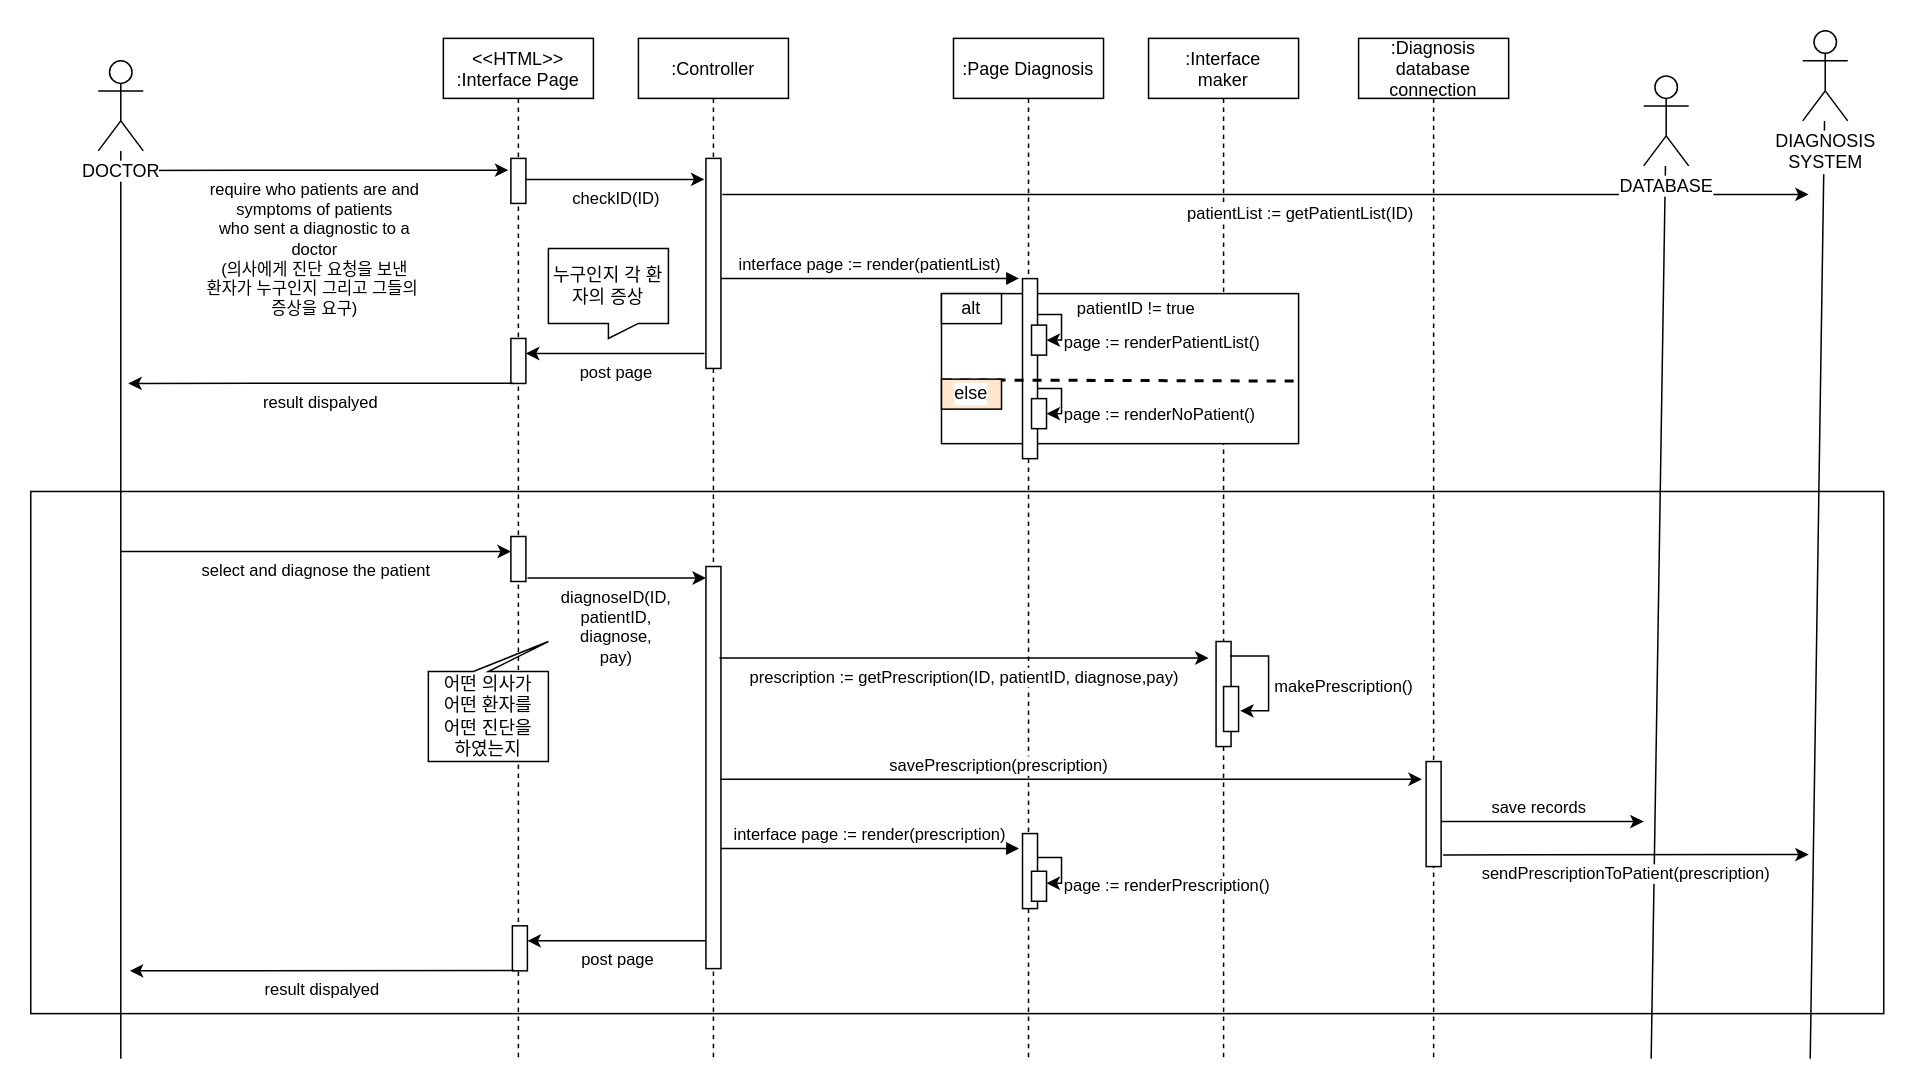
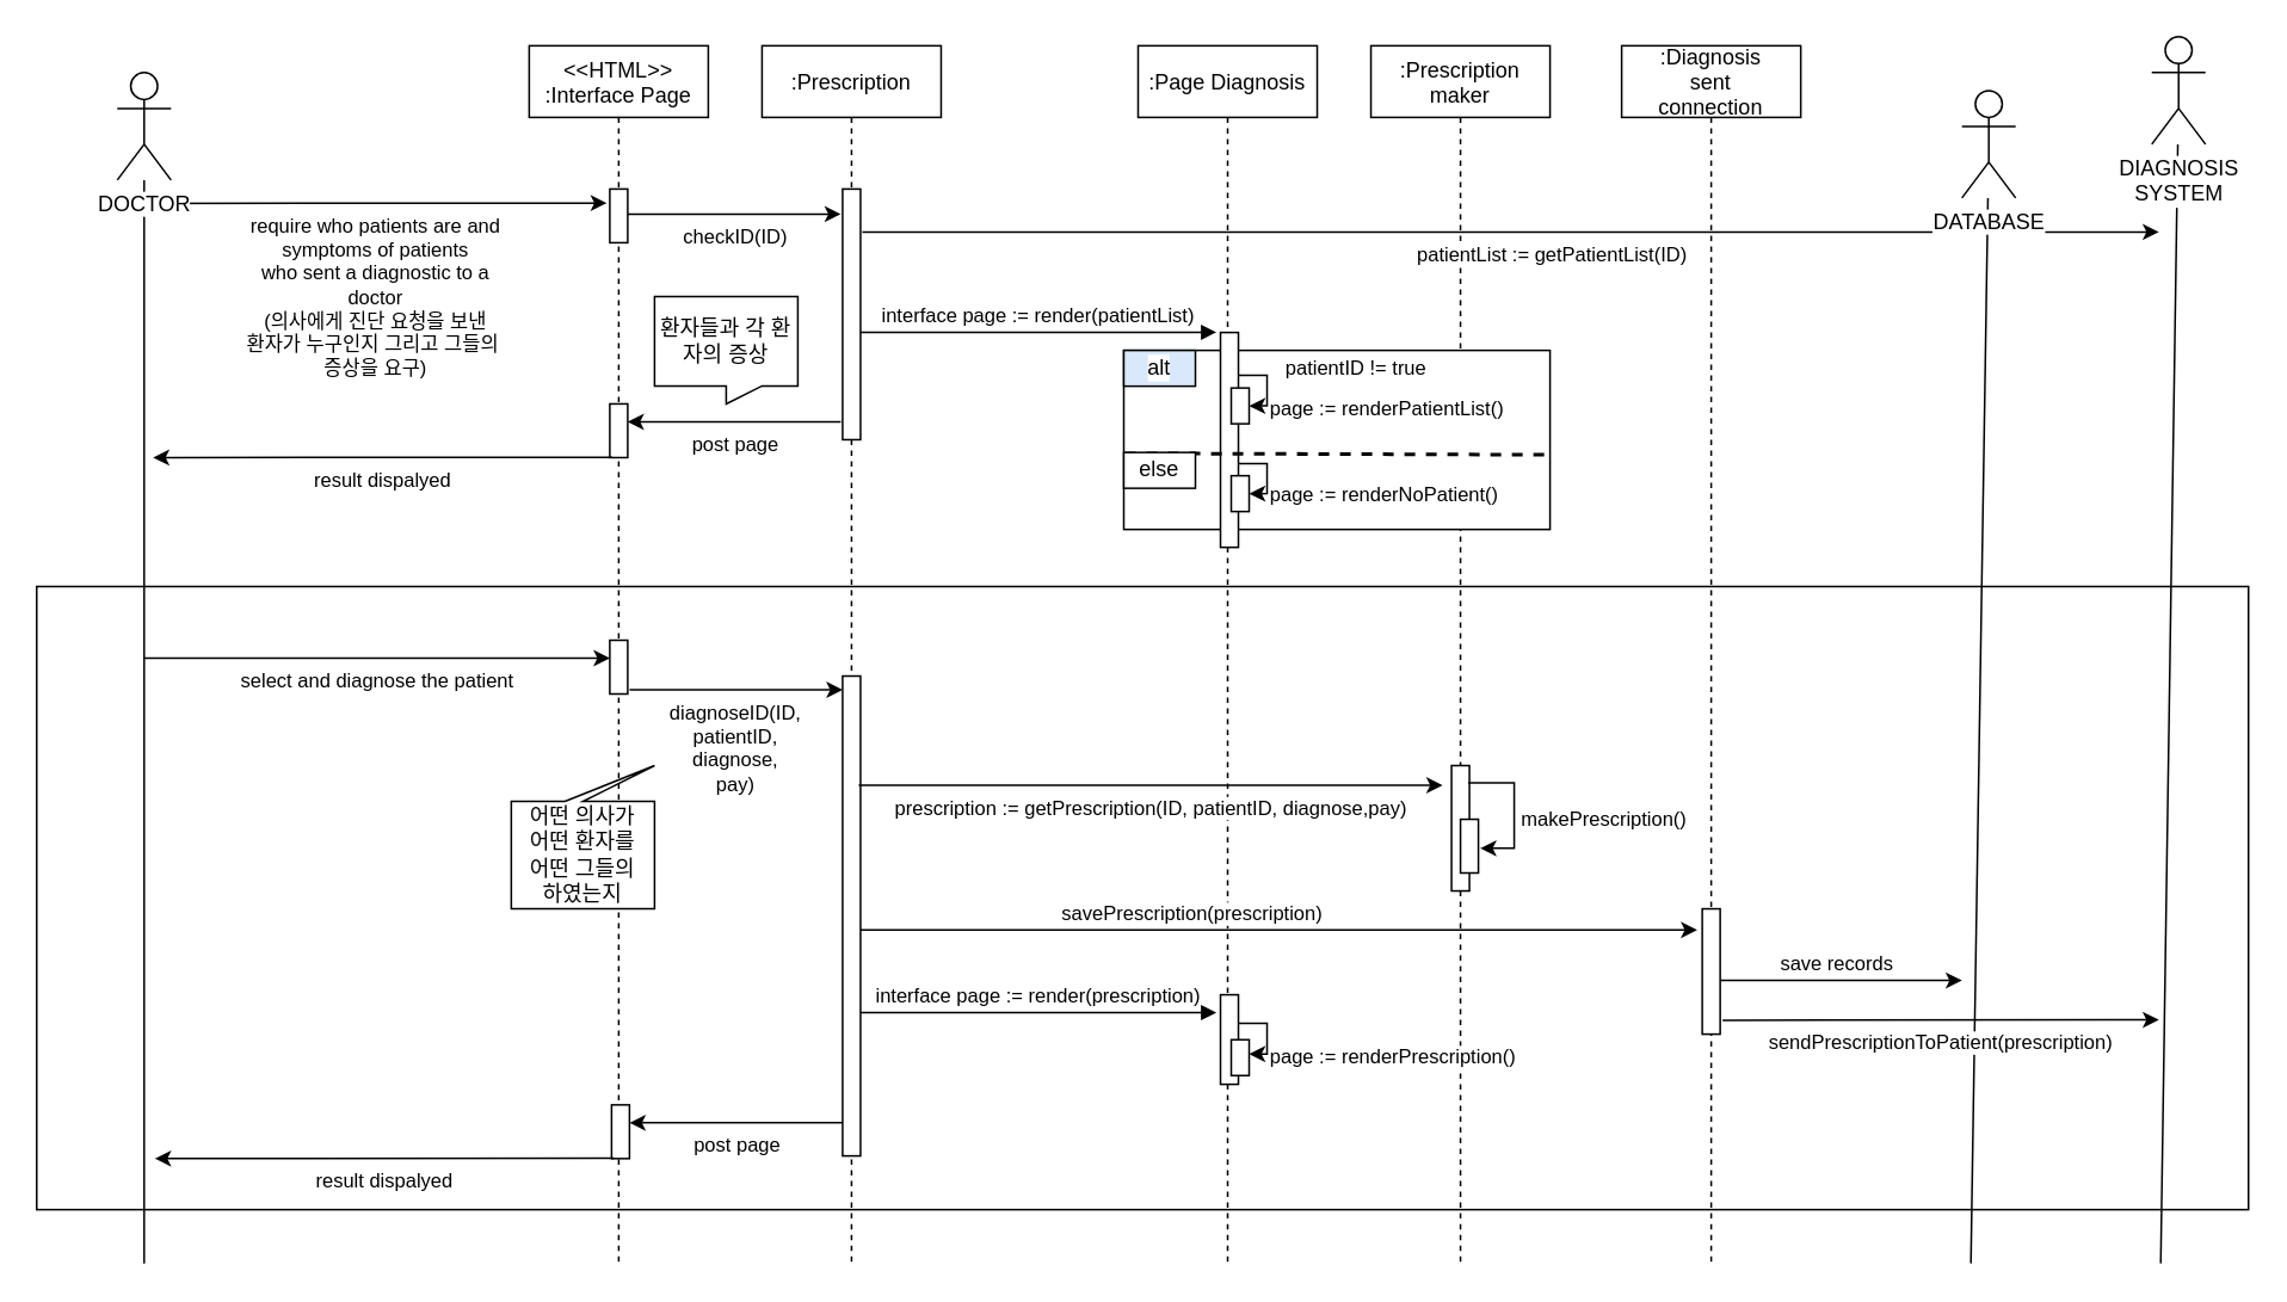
  <mxCell id="0" />
  <mxCell id="1" parent="0" />
  <mxCell id="2" value="" style="rounded=0;whiteSpace=wrap;html=1;" vertex="1" parent="1"><mxGeometry x="20" y="327" width="1235" height="348" as="geometry" /></mxCell>
  <mxCell id="3" value="save records" style="endArrow=classic;html=1;verticalAlign=bottom;" edge="1" parent="1"><mxGeometry width="50" height="50" relative="1" as="geometry"><mxPoint x="954.5" y="547" as="sourcePoint" /><mxPoint x="1095" y="547" as="targetPoint" /></mxGeometry></mxCell>
  <mxCell id="4" value="&lt;&lt;HTML&gt;&gt;&#10;:Interface Page" style="shape=umlLifeline;perimeter=lifelinePerimeter;container=1;collapsible=0;recursiveResize=0;rounded=0;shadow=0;strokeWidth=1;" vertex="1" parent="1"><mxGeometry x="295" y="25" width="100" height="680" as="geometry" /></mxCell>
  <mxCell id="5" value="" style="points=[];perimeter=orthogonalPerimeter;rounded=0;shadow=0;strokeWidth=1;verticalAlign=top;" vertex="1" parent="4"><mxGeometry x="45" y="80" width="10" height="30" as="geometry" /></mxCell>
  <mxCell id="6" value="" style="points=[];perimeter=orthogonalPerimeter;rounded=0;shadow=0;strokeWidth=1;verticalAlign=top;" vertex="1" parent="4"><mxGeometry x="45" y="200" width="10" height="30" as="geometry" /></mxCell>
- <mxCell id="7" value=":Controller" style="shape=umlLifeline;perimeter=lifelinePerimeter;container=1;collapsible=0;recursiveResize=0;rounded=0;shadow=0;strokeWidth=1;" vertex="1" parent="1"><mxGeometry x="425" y="25" width="100" height="680" as="geometry" /></mxCell>
+ <mxCell id="7" value=":Prescription" style="shape=umlLifeline;perimeter=lifelinePerimeter;container=1;collapsible=0;recursiveResize=0;rounded=0;shadow=0;strokeWidth=1;" vertex="1" parent="1"><mxGeometry x="425" y="25" width="100" height="680" as="geometry" /></mxCell>
  <mxCell id="8" value="" style="points=[];perimeter=orthogonalPerimeter;rounded=0;shadow=0;strokeWidth=1;labelBackgroundColor=#ffffff;labelBorderColor=none;" vertex="1" parent="7"><mxGeometry x="45" y="80" width="10" height="140" as="geometry" /></mxCell>
  <mxCell id="9" value=":Page Diagnosis" style="shape=umlLifeline;perimeter=lifelinePerimeter;container=1;collapsible=0;recursiveResize=0;rounded=0;shadow=0;strokeWidth=1;" vertex="1" parent="1"><mxGeometry x="635" y="25" width="100" height="680" as="geometry" /></mxCell>
  <mxCell id="10" value="" style="points=[];perimeter=orthogonalPerimeter;rounded=0;shadow=0;strokeWidth=1;" vertex="1" parent="9"><mxGeometry x="46" y="530" width="10" height="50" as="geometry" /></mxCell>
- <mxCell id="11" value=":Interface&#10;maker" style="shape=umlLifeline;perimeter=lifelinePerimeter;container=1;collapsible=0;recursiveResize=0;rounded=0;shadow=0;strokeWidth=1;" vertex="1" parent="1"><mxGeometry x="765" y="25" width="100" height="680" as="geometry" /></mxCell>
+ <mxCell id="11" value=":Prescription&#10;maker" style="shape=umlLifeline;perimeter=lifelinePerimeter;container=1;collapsible=0;recursiveResize=0;rounded=0;shadow=0;strokeWidth=1;" vertex="1" parent="1"><mxGeometry x="765" y="25" width="100" height="680" as="geometry" /></mxCell>
  <mxCell id="12" value="require who patients are and &lt;br&gt;symptoms of patients&lt;br&gt;who sent a diagnostic to a&lt;br&gt;doctor&lt;br&gt;(의사에게 진단 요청을 보낸&lt;br&gt;환자가 누구인지 그리고 그들의&amp;nbsp;&lt;br&gt;증상을 요구)&lt;br&gt;" style="endArrow=classic;html=1;verticalAlign=top;entryX=-0.167;entryY=0.261;entryDx=0;entryDy=0;entryPerimeter=0;" edge="1" parent="1" target="5"><mxGeometry width="50" height="50" relative="1" as="geometry"><mxPoint x="80" y="113" as="sourcePoint" /><mxPoint x="285" y="135" as="targetPoint" /></mxGeometry></mxCell>
  <mxCell id="13" value="checkID(ID)" style="endArrow=classic;html=1;verticalAlign=top;" edge="1" parent="1"><mxGeometry width="50" height="50" relative="1" as="geometry"><mxPoint x="350" y="119" as="sourcePoint" /><mxPoint x="469" y="119" as="targetPoint" /><Array as="points"><mxPoint x="355" y="119" /></Array></mxGeometry></mxCell>
  <mxCell id="14" value="patientList := getPatientList(ID)" style="endArrow=classic;html=1;verticalAlign=top;" edge="1" parent="1"><mxGeometry x="0.063" width="50" height="50" relative="1" as="geometry"><mxPoint x="481" y="129" as="sourcePoint" /><mxPoint x="1205" y="129" as="targetPoint" /><mxPoint as="offset" /></mxGeometry></mxCell>
  <mxCell id="15" value="" style="endArrow=none;html=1;" edge="1" parent="1" target="16"><mxGeometry width="50" height="50" relative="1" as="geometry"><mxPoint x="1100" y="705" as="sourcePoint" /><mxPoint x="1095" y="135" as="targetPoint" /></mxGeometry></mxCell>
  <mxCell id="16" value="DATABASE" style="shape=umlActor;verticalLabelPosition=bottom;verticalAlign=top;outlineConnect=0;labelBackgroundColor=#FFFFFF;html=1;" vertex="1" parent="1"><mxGeometry x="1095" y="50" width="30" height="60" as="geometry" /></mxCell>
  <mxCell id="17" value="post page" style="endArrow=none;html=1;verticalAlign=top;startArrow=classic;startFill=1;endFill=0;" edge="1" parent="1"><mxGeometry width="50" height="50" relative="1" as="geometry"><mxPoint x="350" y="235" as="sourcePoint" /><mxPoint x="469" y="235" as="targetPoint" /><Array as="points"><mxPoint x="355" y="235" /></Array></mxGeometry></mxCell>
  <mxCell id="18" value="" style="endArrow=none;html=1;labelBackgroundColor=none;fontSize=9;strokeWidth=1;" edge="1" parent="1" target="19"><mxGeometry width="50" height="50" relative="1" as="geometry"><mxPoint x="80" y="705" as="sourcePoint" /><mxPoint x="95" y="175" as="targetPoint" /></mxGeometry></mxCell>
  <mxCell id="19" value="DOCTOR" style="shape=umlActor;verticalLabelPosition=bottom;verticalAlign=top;html=1;outlineConnect=0;labelBackgroundColor=#ffffff;" vertex="1" parent="1"><mxGeometry x="65" y="40" width="30" height="60" as="geometry" /></mxCell>
  <mxCell id="20" value="result dispalyed" style="endArrow=none;html=1;verticalAlign=top;startArrow=classic;startFill=1;endFill=0;entryX=0.131;entryY=0.994;entryDx=0;entryDy=0;entryPerimeter=0;" edge="1" parent="1" target="6"><mxGeometry width="50" height="50" relative="1" as="geometry"><mxPoint x="85" y="255" as="sourcePoint" /><mxPoint x="479" y="320" as="targetPoint" /><Array as="points" /></mxGeometry></mxCell>
  <mxCell id="21" value="" style="endArrow=none;html=1;" edge="1" parent="1" target="22"><mxGeometry width="50" height="50" relative="1" as="geometry"><mxPoint x="1206" y="705" as="sourcePoint" /><mxPoint x="1201" y="135" as="targetPoint" /></mxGeometry></mxCell>
  <mxCell id="22" value="DIAGNOSIS&lt;br&gt;SYSTEM" style="shape=umlActor;verticalLabelPosition=bottom;verticalAlign=top;outlineConnect=0;labelBackgroundColor=#FFFFFF;html=1;" vertex="1" parent="1"><mxGeometry x="1201" y="20" width="30" height="60" as="geometry" /></mxCell>
- <mxCell id="23" value=":Diagnosis&#10;database&#10;connection" style="shape=umlLifeline;perimeter=lifelinePerimeter;container=1;collapsible=0;recursiveResize=0;rounded=0;shadow=0;strokeWidth=1;" vertex="1" parent="1"><mxGeometry x="905" y="25" width="100" height="680" as="geometry" /></mxCell>
+ <mxCell id="23" value=":Diagnosis&#10;sent&#10;connection" style="shape=umlLifeline;perimeter=lifelinePerimeter;container=1;collapsible=0;recursiveResize=0;rounded=0;shadow=0;strokeWidth=1;" vertex="1" parent="1"><mxGeometry x="905" y="25" width="100" height="680" as="geometry" /></mxCell>
  <mxCell id="24" value="select and diagnose the patient" style="endArrow=classic;html=1;verticalAlign=top;entryX=-0.167;entryY=0.261;entryDx=0;entryDy=0;entryPerimeter=0;" edge="1" parent="1"><mxGeometry width="50" height="50" relative="1" as="geometry"><mxPoint x="80" y="367" as="sourcePoint" /><mxPoint x="340" y="367" as="targetPoint" /></mxGeometry></mxCell>
  <mxCell id="25" value="" style="points=[];perimeter=orthogonalPerimeter;rounded=0;shadow=0;strokeWidth=1;verticalAlign=top;" vertex="1" parent="1"><mxGeometry x="340" y="357" width="10" height="30" as="geometry" /></mxCell>
- <mxCell id="26" value="누구인지 각 환자의 증상" style="shape=callout;whiteSpace=wrap;html=1;perimeter=calloutPerimeter;base=20;size=10;position=0.5;" vertex="1" parent="1"><mxGeometry x="365" y="165" width="80" height="60" as="geometry" /></mxCell>
+ <mxCell id="26" value="환자들과 각 환자의 증상" style="shape=callout;whiteSpace=wrap;html=1;perimeter=calloutPerimeter;base=20;size=10;position=0.5;" vertex="1" parent="1"><mxGeometry x="365" y="165" width="80" height="60" as="geometry" /></mxCell>
  <mxCell id="27" value="" style="points=[];perimeter=orthogonalPerimeter;rounded=0;shadow=0;strokeWidth=1;labelBackgroundColor=#ffffff;labelBorderColor=none;" vertex="1" parent="1"><mxGeometry x="470" y="377" width="10" height="268" as="geometry" /></mxCell>
  <mxCell id="28" value="diagnoseID(ID, &lt;br&gt;patientID, &lt;br&gt;diagnose,&lt;br&gt;pay)" style="endArrow=classic;html=1;exitX=1.104;exitY=0.923;exitDx=0;exitDy=0;exitPerimeter=0;verticalAlign=top;" edge="1" parent="1" source="25" target="27"><mxGeometry width="50" height="50" relative="1" as="geometry"><mxPoint x="555" y="377" as="sourcePoint" /><mxPoint x="465" y="385" as="targetPoint" /></mxGeometry></mxCell>
  <mxCell id="29" value="" style="shape=callout;whiteSpace=wrap;html=1;perimeter=calloutPerimeter;base=10;size=20;position=0.5;position2=0;rotation=-180;direction=east;" vertex="1" parent="1"><mxGeometry x="285" y="427" width="80" height="80" as="geometry" /></mxCell>
- <mxCell id="30" value="&lt;span style=&quot;background-color: rgb(255 , 255 , 255)&quot;&gt;어떤 의사가 어떤 환자를 어떤 진단을 하였는지&lt;/span&gt;" style="text;html=1;strokeColor=none;fillColor=none;align=center;verticalAlign=middle;whiteSpace=wrap;rounded=0;" vertex="1" parent="1"><mxGeometry x="290" y="457" width="70" height="40" as="geometry" /></mxCell>
+ <mxCell id="30" value="&lt;span style=&quot;background-color: rgb(255 , 255 , 255)&quot;&gt;어떤 의사가 어떤 환자를 어떤 그들의 하였는지&lt;/span&gt;" style="text;html=1;strokeColor=none;fillColor=none;align=center;verticalAlign=middle;whiteSpace=wrap;rounded=0;" vertex="1" parent="1"><mxGeometry x="290" y="457" width="70" height="40" as="geometry" /></mxCell>
  <mxCell id="31" value="prescription := getPrescription(ID, patientID, diagnose,pay)" style="endArrow=classic;html=1;verticalAlign=top;" edge="1" parent="1"><mxGeometry width="50" height="50" relative="1" as="geometry"><mxPoint x="479" y="438" as="sourcePoint" /><mxPoint x="805" y="438" as="targetPoint" /><Array as="points"><mxPoint x="605" y="438" /></Array></mxGeometry></mxCell>
  <mxCell id="32" value="" style="points=[];perimeter=orthogonalPerimeter;rounded=0;shadow=0;strokeWidth=1;labelBackgroundColor=#ffffff;labelBorderColor=none;" vertex="1" parent="1"><mxGeometry x="810" y="427" width="10" height="70" as="geometry" /></mxCell>
  <mxCell id="33" value="" style="points=[];perimeter=orthogonalPerimeter;rounded=0;shadow=0;strokeWidth=1;labelBackgroundColor=#ffffff;labelBorderColor=none;" vertex="1" parent="1"><mxGeometry x="950" y="507" width="10" height="70" as="geometry" /></mxCell>
  <mxCell id="34" value="" style="points=[];perimeter=orthogonalPerimeter;rounded=0;shadow=0;strokeWidth=1;" vertex="1" parent="1"><mxGeometry x="815" y="457" width="10" height="29.97" as="geometry" /></mxCell>
  <mxCell id="35" value="makePrescription()" style="endArrow=classic;html=1;entryX=1.103;entryY=0.541;entryDx=0;entryDy=0;entryPerimeter=0;exitX=0.931;exitY=0.137;exitDx=0;exitDy=0;exitPerimeter=0;edgeStyle=orthogonalEdgeStyle;rounded=0;" edge="1" parent="1" source="32" target="34"><mxGeometry x="0.134" y="50" width="50" height="50" relative="1" as="geometry"><mxPoint x="826" y="441" as="sourcePoint" /><mxPoint x="805" y="337" as="targetPoint" /><Array as="points"><mxPoint x="845" y="437" /><mxPoint x="845" y="473" /></Array><mxPoint as="offset" /></mxGeometry></mxCell>
  <mxCell id="36" value="savePrescription(prescription)" style="endArrow=classic;html=1;exitX=1.196;exitY=0.788;exitDx=0;exitDy=0;exitPerimeter=0;entryX=-0.084;entryY=0.471;entryDx=0;entryDy=0;entryPerimeter=0;verticalAlign=top;" edge="1" parent="1"><mxGeometry x="-0.208" y="22" width="50" height="50" relative="1" as="geometry"><mxPoint x="479.96" y="518.84" as="sourcePoint" /><mxPoint x="947.16" y="518.81" as="targetPoint" /><mxPoint as="offset" /></mxGeometry></mxCell>
  <mxCell id="37" value="sendPrescriptionToPatient(prescription)" style="endArrow=classic;html=1;exitX=1.134;exitY=0.889;exitDx=0;exitDy=0;exitPerimeter=0;verticalAlign=top;" edge="1" parent="1" source="33"><mxGeometry width="50" height="50" relative="1" as="geometry"><mxPoint x="985" y="557" as="sourcePoint" /><mxPoint x="1205" y="569" as="targetPoint" /></mxGeometry></mxCell>
  <mxCell id="38" value="" style="rounded=0;whiteSpace=wrap;html=1;labelBackgroundColor=#FFFFFF;" vertex="1" parent="1"><mxGeometry x="627" y="195.12" width="238" height="100" as="geometry" /></mxCell>
  <mxCell id="39" value="" style="points=[];perimeter=orthogonalPerimeter;rounded=0;shadow=0;strokeWidth=1;" vertex="1" parent="1"><mxGeometry x="681" y="185.12" width="10" height="120" as="geometry" /></mxCell>
  <mxCell id="40" value="" style="rounded=0;whiteSpace=wrap;html=1;labelBackgroundColor=#FFFFFF;" vertex="1" parent="1"><mxGeometry x="687" y="216.12" width="10" height="20" as="geometry" /></mxCell>
  <mxCell id="41" value="page := renderPatientList()" style="endArrow=classic;html=1;exitX=1.007;exitY=0.199;exitDx=0;exitDy=0;startArrow=none;startFill=0;exitPerimeter=0;elbow=vertical;rounded=0;edgeStyle=orthogonalEdgeStyle;labelPosition=right;verticalLabelPosition=middle;align=left;verticalAlign=top;" edge="1" parent="1" source="39"><mxGeometry relative="1" as="geometry"><mxPoint x="148" y="175.12" as="sourcePoint" /><mxPoint x="697" y="226.12" as="targetPoint" /><Array as="points"><mxPoint x="707" y="209.12" /><mxPoint x="707" y="226.12" /><mxPoint x="697" y="226.12" /></Array></mxGeometry></mxCell>
  <mxCell id="42" value="interface page := render(patientList)" style="html=1;verticalAlign=bottom;endArrow=block;entryX=-0.231;entryY=-0.001;entryDx=0;entryDy=0;entryPerimeter=0;" edge="1" parent="1" target="39" source="8"><mxGeometry width="80" relative="1" as="geometry"><mxPoint x="502" y="185.12" as="sourcePoint" /><mxPoint x="637" y="165.12" as="targetPoint" /></mxGeometry></mxCell>
- <mxCell id="43" value="alt" style="rounded=0;whiteSpace=wrap;html=1;labelBackgroundColor=#FFFFFF;" vertex="1" parent="1"><mxGeometry x="627" y="195.12" width="40" height="20" as="geometry" /></mxCell>
+ <mxCell id="43" value="alt" style="rounded=0;whiteSpace=wrap;html=1;labelBackgroundColor=#FFFFFF;fillColor=#dae8fc;" vertex="1" parent="1"><mxGeometry x="627" y="195.12" width="40" height="20" as="geometry" /></mxCell>
  <mxCell id="44" value="&lt;span style=&quot;font-size: 11px ; background-color: rgb(255 , 255 , 255)&quot;&gt;patientID !&lt;/span&gt;&lt;span style=&quot;font-size: 11px ; background-color: rgb(255 , 255 , 255)&quot;&gt;= true&lt;/span&gt;" style="text;html=1;strokeColor=none;fillColor=none;align=center;verticalAlign=middle;whiteSpace=wrap;rounded=0;labelBackgroundColor=none;" vertex="1" parent="1"><mxGeometry x="707" y="195.12" width="100" height="20" as="geometry" /></mxCell>
  <mxCell id="45" value="" style="rounded=0;whiteSpace=wrap;html=1;labelBackgroundColor=#FFFFFF;" vertex="1" parent="1"><mxGeometry x="687" y="265.12" width="10" height="20" as="geometry" /></mxCell>
  <mxCell id="46" value="" style="endArrow=none;dashed=1;html=1;labelBackgroundColor=none;fontSize=9;entryX=0.994;entryY=0.583;entryDx=0;entryDy=0;entryPerimeter=0;exitX=0.003;exitY=0.575;exitDx=0;exitDy=0;exitPerimeter=0;strokeWidth=2;" edge="1" parent="1" source="38" target="38"><mxGeometry width="50" height="50" relative="1" as="geometry"><mxPoint x="647" y="205.12" as="sourcePoint" /><mxPoint x="697" y="155.12" as="targetPoint" /></mxGeometry></mxCell>
- <mxCell id="47" value="else" style="rounded=0;whiteSpace=wrap;html=1;labelBackgroundColor=#FFFFFF;fillColor=#ffe6cc;" vertex="1" parent="1"><mxGeometry x="627" y="252.12" width="40" height="20" as="geometry" /></mxCell>
+ <mxCell id="47" value="else" style="rounded=0;whiteSpace=wrap;html=1;labelBackgroundColor=#FFFFFF;" vertex="1" parent="1"><mxGeometry x="627" y="252.12" width="40" height="20" as="geometry" /></mxCell>
  <mxCell id="48" value="page := renderNoPatient()" style="endArrow=classic;html=1;exitX=1.019;exitY=0.61;exitDx=0;exitDy=0;startArrow=none;startFill=0;exitPerimeter=0;elbow=vertical;rounded=0;edgeStyle=orthogonalEdgeStyle;labelPosition=right;verticalLabelPosition=middle;align=left;verticalAlign=top;entryX=1;entryY=0.5;entryDx=0;entryDy=0;" edge="1" parent="1" source="39" target="45"><mxGeometry relative="1" as="geometry"><mxPoint x="701.07" y="219" as="sourcePoint" /><mxPoint x="691" y="275.12" as="targetPoint" /><Array as="points"><mxPoint x="707" y="258.12" /><mxPoint x="707" y="275.12" /></Array></mxGeometry></mxCell>
  <mxCell id="49" value="" style="rounded=0;whiteSpace=wrap;html=1;labelBackgroundColor=#FFFFFF;" vertex="1" parent="1"><mxGeometry x="687" y="580.12" width="10" height="20" as="geometry" /></mxCell>
  <mxCell id="50" value="page := renderPrescription()" style="endArrow=classic;html=1;exitX=1.007;exitY=0.199;exitDx=0;exitDy=0;startArrow=none;startFill=0;exitPerimeter=0;elbow=vertical;rounded=0;edgeStyle=orthogonalEdgeStyle;labelPosition=right;verticalLabelPosition=middle;align=left;verticalAlign=top;" edge="1" parent="1"><mxGeometry relative="1" as="geometry"><mxPoint x="691.07" y="571" as="sourcePoint" /><mxPoint x="697" y="588.12" as="targetPoint" /><Array as="points"><mxPoint x="707" y="571.12" /><mxPoint x="707" y="588.12" /><mxPoint x="697" y="588.12" /></Array></mxGeometry></mxCell>
  <mxCell id="51" value="interface page := render(prescription)" style="html=1;verticalAlign=bottom;endArrow=block;entryX=-0.231;entryY=-0.001;entryDx=0;entryDy=0;entryPerimeter=0;" edge="1" parent="1"><mxGeometry width="80" relative="1" as="geometry"><mxPoint x="480" y="565" as="sourcePoint" /><mxPoint x="678.69" y="565" as="targetPoint" /></mxGeometry></mxCell>
  <mxCell id="52" value="" style="points=[];perimeter=orthogonalPerimeter;rounded=0;shadow=0;strokeWidth=1;verticalAlign=top;" vertex="1" parent="1"><mxGeometry x="341" y="616.49" width="10" height="30" as="geometry" /></mxCell>
  <mxCell id="53" value="post page" style="endArrow=none;html=1;verticalAlign=top;startArrow=classic;startFill=1;endFill=0;" edge="1" parent="1"><mxGeometry width="50" height="50" relative="1" as="geometry"><mxPoint x="351" y="626.49" as="sourcePoint" /><mxPoint x="470" y="626.49" as="targetPoint" /><Array as="points"><mxPoint x="356" y="626.49" /></Array></mxGeometry></mxCell>
  <mxCell id="54" value="result dispalyed" style="endArrow=none;html=1;verticalAlign=top;startArrow=classic;startFill=1;endFill=0;entryX=0.131;entryY=0.994;entryDx=0;entryDy=0;entryPerimeter=0;" edge="1" parent="1" target="52"><mxGeometry width="50" height="50" relative="1" as="geometry"><mxPoint x="86" y="646.49" as="sourcePoint" /><mxPoint x="480" y="711.49" as="targetPoint" /><Array as="points" /></mxGeometry></mxCell>
